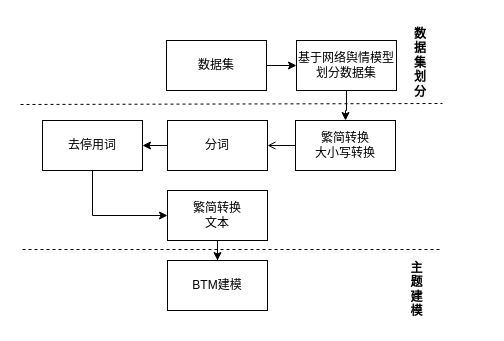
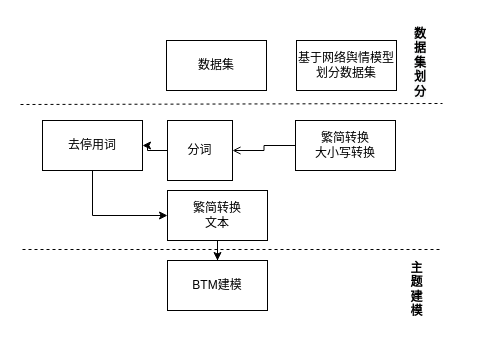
  <mxCell id="0" />
  <mxCell id="1" parent="0" />
- <mxCell id="2" value="" style="edgeStyle=orthogonalEdgeStyle;rounded=0;orthogonalLoop=1;jettySize=auto;html=1;entryX=0;entryY=0.5;entryDx=0;entryDy=0;" parent="1" source="3" target="5" edge="1"><mxGeometry relative="1" as="geometry"><mxPoint x="42" y="50" as="targetPoint" /></mxGeometry></mxCell>
  <mxCell id="3" value="数据集" style="rounded=0;whiteSpace=wrap;html=1;" parent="1" vertex="1"><mxGeometry x="166" y="40" width="100" height="50" as="geometry" /></mxCell>
- <mxCell id="4" value="" style="edgeStyle=orthogonalEdgeStyle;rounded=0;orthogonalLoop=1;jettySize=auto;html=1;" edge="1" parent="1" source="5" target="16"><mxGeometry relative="1" as="geometry" /></mxCell>
  <mxCell id="5" value="基于网络舆情模型划分数据集" style="rounded=0;whiteSpace=wrap;html=1;" parent="1" vertex="1"><mxGeometry x="296" y="40" width="100" height="50" as="geometry" /></mxCell>
  <mxCell id="6" value="" style="edgeStyle=orthogonalEdgeStyle;rounded=0;orthogonalLoop=1;jettySize=auto;html=1;entryX=1;entryY=0.5;entryDx=0;entryDy=0;" edge="1" parent="1" source="7" target="9"><mxGeometry relative="1" as="geometry"><mxPoint x="147" y="145" as="targetPoint" /></mxGeometry></mxCell>
- <mxCell id="7" value="分词" style="rounded=0;whiteSpace=wrap;html=1;" parent="1" vertex="1"><mxGeometry x="167" y="120" width="100" height="50" as="geometry" /></mxCell>
+ <mxCell id="7" value="分词" style="rounded=0;whiteSpace=wrap;html=1;" parent="1" vertex="1"><mxGeometry x="167" y="120" width="65" height="60" as="geometry" /></mxCell>
  <mxCell id="8" value="" style="edgeStyle=orthogonalEdgeStyle;rounded=0;orthogonalLoop=1;jettySize=auto;html=1;entryX=0;entryY=0.5;entryDx=0;entryDy=0;exitX=0.5;exitY=1;exitDx=0;exitDy=0;" edge="1" parent="1" source="9" target="14"><mxGeometry relative="1" as="geometry"><mxPoint x="92" y="250" as="targetPoint" /></mxGeometry></mxCell>
  <mxCell id="9" value="去停用词" style="rounded=0;whiteSpace=wrap;html=1;" parent="1" vertex="1"><mxGeometry x="42" y="120" width="100" height="50" as="geometry" /></mxCell>
  <mxCell id="10" value="" style="endArrow=none;dashed=1;html=1;" parent="1" edge="1"><mxGeometry width="50" height="50" relative="1" as="geometry"><mxPoint x="20" y="104" as="sourcePoint" /><mxPoint x="442" y="103" as="targetPoint" /></mxGeometry></mxCell>
  <mxCell id="11" value="BTM建模" style="rounded=0;whiteSpace=wrap;html=1;" parent="1" vertex="1"><mxGeometry x="167" y="260" width="100" height="50" as="geometry" /></mxCell>
  <mxCell id="12" value="" style="endArrow=none;dashed=1;html=1;" parent="1" edge="1"><mxGeometry width="50" height="50" relative="1" as="geometry"><mxPoint x="22" y="249" as="sourcePoint" /><mxPoint x="442" y="249" as="targetPoint" /></mxGeometry></mxCell>
  <mxCell id="13" value="" style="edgeStyle=orthogonalEdgeStyle;rounded=0;orthogonalLoop=1;jettySize=auto;html=1;" edge="1" parent="1" source="14" target="11"><mxGeometry relative="1" as="geometry" /></mxCell>
  <mxCell id="14" value="繁简转换&lt;br&gt;文本" style="rounded=0;whiteSpace=wrap;html=1;" vertex="1" parent="1"><mxGeometry x="167" y="190" width="100" height="50" as="geometry" /></mxCell>
  <mxCell id="15" value="" style="edgeStyle=orthogonalEdgeStyle;rounded=0;orthogonalLoop=1;jettySize=auto;html=1;endArrow=open;" edge="1" parent="1" source="16" target="7"><mxGeometry relative="1" as="geometry" /></mxCell>
  <mxCell id="16" value="繁简转换&lt;br&gt;大小写转换" style="rounded=0;whiteSpace=wrap;html=1;" parent="1" vertex="1"><mxGeometry x="295" y="120" width="100" height="50" as="geometry" /></mxCell>
  <mxCell id="17" value="&lt;span style=&quot;color: rgb(0 , 0 , 0) ; font-family: &amp;#34;helvetica&amp;#34; ; font-size: 12px ; font-style: normal ; letter-spacing: normal ; text-align: center ; text-indent: 0px ; text-transform: none ; word-spacing: 0px ; background-color: rgb(248 , 249 , 250) ; display: inline ; float: none&quot;&gt;数&lt;br&gt;据&lt;br&gt;集&lt;br&gt;划&lt;br&gt;分&lt;/span&gt;" style="text;whiteSpace=wrap;html=1;fontStyle=1" vertex="1" parent="1"><mxGeometry x="412" y="20" width="70" height="30" as="geometry" /></mxCell>
  <mxCell id="18" value="主&lt;br&gt;题&lt;br&gt;建&lt;br&gt;模" style="text;html=1;align=center;verticalAlign=middle;resizable=0;points=[];autosize=1;strokeColor=none;fontStyle=1" vertex="1" parent="1"><mxGeometry x="401" y="259" width="30" height="60" as="geometry" /></mxCell>
